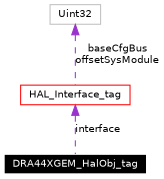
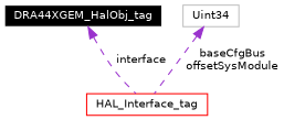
  digraph {
    node [fillcolor=white fontname=Helvetica fontsize=10 shape=record style=filled]
    edge [color=darkorchid3 dir=back fontname=Helvetica fontsize=10 labelfontname=Helvetica labelfontsize=10 style=dashed]
    n1 [color=white fillcolor=black fontcolor=white height=0.2 label=DRA44XGEM_HalObj_tag width=0.4]
-   n2 [color=grey75 height=0.2 label=Uint32 width=0.4]
+   n2 [color=grey75 height=0.2 label=Uint34 width=0.4]
    n3 [color=red height=0.2 label=HAL_Interface_tag width=0.4]
    n2 -> n3 [label="baseCfgBus\noffsetSysModule"]
-   n3 -> n1 [label=interface]
+   n1 -> n3 [label=interface]
  }
